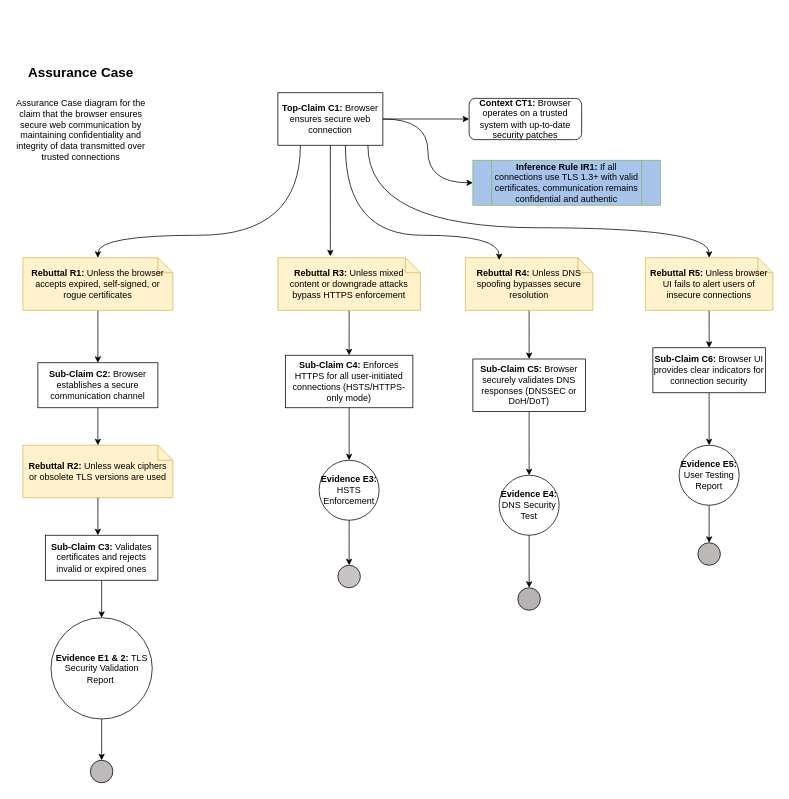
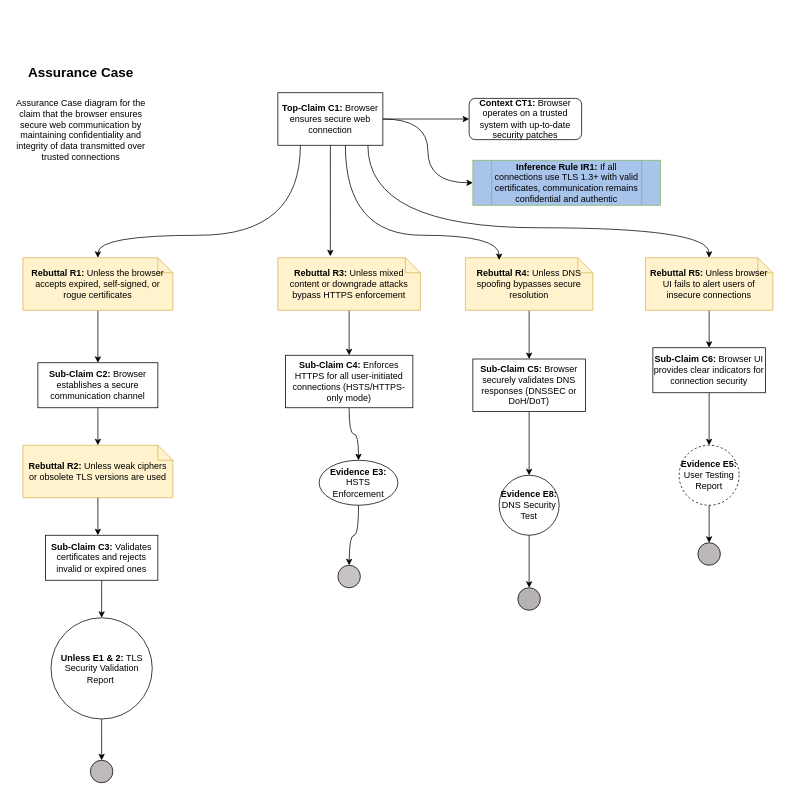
  <mxCell id="0" />
  <mxCell id="1" parent="0" />
  <mxCell id="2" style="edgeStyle=orthogonalEdgeStyle;rounded=0;orthogonalLoop=1;jettySize=auto;html=1;" parent="1" source="5" target="6" edge="1"><mxGeometry relative="1" as="geometry" /></mxCell>
  <mxCell id="3" style="edgeStyle=orthogonalEdgeStyle;rounded=0;orthogonalLoop=1;jettySize=auto;html=1;curved=1;" parent="1" source="5" target="8" edge="1"><mxGeometry relative="1" as="geometry"><Array as="points"><mxPoint x="400" y="230" /><mxPoint x="130" y="230" /></Array></mxGeometry></mxCell>
  <mxCell id="4" style="edgeStyle=orthogonalEdgeStyle;curved=1;rounded=0;orthogonalLoop=1;jettySize=auto;html=1;entryX=0;entryY=0.5;entryDx=0;entryDy=0;" parent="1" source="5" target="38" edge="1"><mxGeometry relative="1" as="geometry" /></mxCell>
  <mxCell id="5" value="&lt;div&gt;&lt;span&gt;&lt;/span&gt;&lt;span&gt;&lt;/span&gt;&lt;/div&gt;&lt;span style=&quot;white-space-collapse: preserve;&quot;&gt;&lt;b&gt;Top-Claim C1: &lt;/b&gt;Browser ensures secure web connection&lt;/span&gt;" style="rounded=0;whiteSpace=wrap;html=1;fillColor=none;" parent="1" vertex="1"><mxGeometry x="370" y="40" width="140" height="70" as="geometry" /></mxCell>
  <mxCell id="6" value="&lt;span&gt;&lt;/span&gt;&lt;span&gt;&lt;/span&gt;&lt;span style=&quot;white-space-collapse: preserve;&quot;&gt;&lt;b&gt;Context CT1: &lt;/b&gt;Browser operates on a trusted system with up-to-date security patches&lt;/span&gt;" style="rounded=1;whiteSpace=wrap;html=1;fillColor=none;" parent="1" vertex="1"><mxGeometry x="625" y="47.5" width="150" height="55" as="geometry" /></mxCell>
  <mxCell id="7" style="edgeStyle=orthogonalEdgeStyle;curved=1;rounded=0;orthogonalLoop=1;jettySize=auto;html=1;entryX=0.5;entryY=0;entryDx=0;entryDy=0;" parent="1" source="8" target="9" edge="1"><mxGeometry relative="1" as="geometry" /></mxCell>
  <mxCell id="8" value="&lt;div&gt;&lt;span&gt;&lt;/span&gt;&lt;span&gt;&lt;/span&gt;&lt;/div&gt;&lt;span style=&quot;white-space-collapse: preserve;&quot;&gt;&lt;b&gt;Rebuttal R1: &lt;/b&gt;Unless the browser accepts expired, self-signed, or rogue certificates&lt;/span&gt;" style="shape=note;size=20;whiteSpace=wrap;html=1;fillColor=#fff2cc;strokeColor=#d6b656;" parent="1" vertex="1"><mxGeometry x="30" y="260" width="200" height="70" as="geometry" /></mxCell>
  <mxCell id="9" value="&lt;span&gt;&lt;/span&gt;&lt;span&gt;&lt;/span&gt;&lt;span style=&quot;white-space-collapse: preserve;&quot;&gt;&lt;b&gt;Sub-Claim C2:&lt;/b&gt; Browser establishes a secure communication channel&lt;/span&gt;" style="rounded=0;whiteSpace=wrap;html=1;fillColor=none;" parent="1" vertex="1"><mxGeometry x="50" y="400" width="160" height="60" as="geometry" /></mxCell>
  <mxCell id="10" value="&lt;b&gt;R&lt;span&gt;&lt;/span&gt;&lt;span&gt;&lt;/span&gt;&lt;/b&gt;&lt;span style=&quot;white-space-collapse: preserve;&quot;&gt;&lt;b&gt;ebuttal R2: &lt;/b&gt;Unless weak ciphers or obsolete TLS versions are used&lt;/span&gt;" style="shape=note;size=20;whiteSpace=wrap;html=1;fillColor=#fff2cc;strokeColor=#d6b656;" parent="1" vertex="1"><mxGeometry x="30" y="510" width="200" height="70" as="geometry" /></mxCell>
  <mxCell id="11" style="edgeStyle=orthogonalEdgeStyle;curved=1;rounded=0;orthogonalLoop=1;jettySize=auto;html=1;entryX=0.5;entryY=0;entryDx=0;entryDy=0;" parent="1" source="12" target="31" edge="1"><mxGeometry relative="1" as="geometry" /></mxCell>
  <mxCell id="12" value="&lt;span&gt;&lt;/span&gt;&lt;span&gt;&lt;/span&gt;&lt;span style=&quot;white-space-collapse: preserve;&quot;&gt;&lt;b&gt;Sub-Claim C3: &lt;/b&gt;Validates certificates and rejects invalid or expired ones&lt;/span&gt;" style="rounded=0;whiteSpace=wrap;html=1;fillColor=none;" parent="1" vertex="1"><mxGeometry x="60" y="630" width="150" height="60" as="geometry" /></mxCell>
  <mxCell id="13" style="edgeStyle=orthogonalEdgeStyle;curved=1;rounded=0;orthogonalLoop=1;jettySize=auto;html=1;entryX=0.5;entryY=0;entryDx=0;entryDy=0;entryPerimeter=0;" parent="1" source="9" target="10" edge="1"><mxGeometry relative="1" as="geometry" /></mxCell>
  <mxCell id="14" style="edgeStyle=orthogonalEdgeStyle;curved=1;rounded=0;orthogonalLoop=1;jettySize=auto;html=1;" parent="1" source="10" edge="1"><mxGeometry relative="1" as="geometry"><mxPoint x="130" y="630" as="targetPoint" /></mxGeometry></mxCell>
  <mxCell id="15" style="edgeStyle=orthogonalEdgeStyle;curved=1;rounded=0;orthogonalLoop=1;jettySize=auto;html=1;" parent="1" source="16" target="18" edge="1"><mxGeometry relative="1" as="geometry" /></mxCell>
  <mxCell id="16" value="&lt;span&gt;&lt;/span&gt;&lt;span&gt;&lt;/span&gt;&lt;span style=&quot;white-space-collapse: preserve;&quot;&gt;&lt;b&gt;Rebuttal R3: &lt;/b&gt;Unless mixed content or downgrade attacks bypass HTTPS enforcement&lt;/span&gt;" style="shape=note;size=20;whiteSpace=wrap;html=1;fillColor=#fff2cc;strokeColor=#d6b656;" parent="1" vertex="1"><mxGeometry x="370" y="260" width="190" height="70" as="geometry" /></mxCell>
  <mxCell id="17" value="" style="edgeStyle=orthogonalEdgeStyle;curved=1;rounded=0;orthogonalLoop=1;jettySize=auto;html=1;" parent="1" source="18" target="37" edge="1"><mxGeometry relative="1" as="geometry" /></mxCell>
  <mxCell id="18" value="&lt;span&gt;&lt;/span&gt;&lt;span&gt;&lt;/span&gt;&lt;span style=&quot;white-space-collapse: preserve;&quot;&gt;&lt;b&gt;Sub-Claim C4: &lt;/b&gt;Enforces HTTPS for all user-initiated connections (HSTS/HTTPS-only mode)&lt;/span&gt;" style="rounded=0;whiteSpace=wrap;html=1;fillColor=none;" parent="1" vertex="1"><mxGeometry x="380" y="390" width="170" height="70" as="geometry" /></mxCell>
  <mxCell id="19" style="edgeStyle=orthogonalEdgeStyle;curved=1;rounded=0;orthogonalLoop=1;jettySize=auto;html=1;entryX=0.368;entryY=-0.029;entryDx=0;entryDy=0;entryPerimeter=0;" parent="1" source="5" target="16" edge="1"><mxGeometry relative="1" as="geometry" /></mxCell>
  <mxCell id="20" value="" style="edgeStyle=orthogonalEdgeStyle;curved=1;rounded=0;orthogonalLoop=1;jettySize=auto;html=1;" parent="1" source="21" target="24" edge="1"><mxGeometry relative="1" as="geometry" /></mxCell>
  <mxCell id="21" value="&lt;span&gt;&lt;/span&gt;&lt;span&gt;&lt;/span&gt;&lt;span style=&quot;white-space-collapse: preserve;&quot;&gt;&lt;b&gt;Rebuttal R4:&lt;/b&gt; Unless DNS spoofing bypasses secure resolution&lt;/span&gt;" style="shape=note;size=20;whiteSpace=wrap;html=1;fillColor=#fff2cc;strokeColor=#d6b656;" parent="1" vertex="1"><mxGeometry x="620" y="260" width="170" height="70" as="geometry" /></mxCell>
  <mxCell id="22" style="edgeStyle=orthogonalEdgeStyle;rounded=0;orthogonalLoop=1;jettySize=auto;html=1;entryX=0.265;entryY=0.043;entryDx=0;entryDy=0;entryPerimeter=0;curved=1;" parent="1" source="5" target="21" edge="1"><mxGeometry relative="1" as="geometry"><Array as="points"><mxPoint x="460" y="230" /><mxPoint x="665" y="230" /></Array></mxGeometry></mxCell>
  <mxCell id="23" value="" style="edgeStyle=orthogonalEdgeStyle;curved=1;rounded=0;orthogonalLoop=1;jettySize=auto;html=1;" parent="1" source="24" target="33" edge="1"><mxGeometry relative="1" as="geometry" /></mxCell>
  <mxCell id="24" value="&lt;span&gt;&lt;/span&gt;&lt;span&gt;&lt;/span&gt;&lt;span style=&quot;white-space-collapse: preserve;&quot;&gt;&lt;b&gt;Sub-Claim C5:&lt;/b&gt; Browser securely validates DNS responses (DNSSEC or DoH/DoT)&lt;/span&gt;" style="rounded=0;whiteSpace=wrap;html=1;fillColor=none;" parent="1" vertex="1"><mxGeometry x="630" y="395" width="150" height="70" as="geometry" /></mxCell>
  <mxCell id="25" value="" style="edgeStyle=orthogonalEdgeStyle;curved=1;rounded=0;orthogonalLoop=1;jettySize=auto;html=1;" parent="1" source="26" target="28" edge="1"><mxGeometry relative="1" as="geometry" /></mxCell>
  <mxCell id="26" value="&lt;span&gt;&lt;/span&gt;&lt;span&gt;&lt;/span&gt;&lt;span style=&quot;white-space-collapse: preserve;&quot;&gt;&lt;b&gt;Rebuttal R5: &lt;/b&gt;Unless browser UI fails to alert users of insecure connections&lt;/span&gt;" style="shape=note;size=20;whiteSpace=wrap;html=1;fillColor=#fff2cc;strokeColor=#d6b656;" parent="1" vertex="1"><mxGeometry x="860" y="260" width="170" height="70" as="geometry" /></mxCell>
  <mxCell id="27" value="" style="edgeStyle=orthogonalEdgeStyle;curved=1;rounded=0;orthogonalLoop=1;jettySize=auto;html=1;" parent="1" source="28" target="35" edge="1"><mxGeometry relative="1" as="geometry" /></mxCell>
  <mxCell id="28" value="&lt;span&gt;&lt;/span&gt;&lt;span&gt;&lt;/span&gt;&lt;span style=&quot;white-space-collapse: preserve;&quot;&gt;&lt;b&gt;Sub-Claim C6:&lt;/b&gt; Browser UI provides clear indicators for connection security&lt;/span&gt;" style="rounded=0;whiteSpace=wrap;html=1;" parent="1" vertex="1"><mxGeometry x="870" y="380" width="150" height="60" as="geometry" /></mxCell>
  <mxCell id="29" style="edgeStyle=orthogonalEdgeStyle;rounded=0;orthogonalLoop=1;jettySize=auto;html=1;entryX=0.5;entryY=0;entryDx=0;entryDy=0;entryPerimeter=0;curved=1;" parent="1" source="5" target="26" edge="1"><mxGeometry relative="1" as="geometry"><Array as="points"><mxPoint x="490" y="220" /><mxPoint x="945" y="220" /></Array></mxGeometry></mxCell>
  <mxCell id="30" value="" style="edgeStyle=orthogonalEdgeStyle;curved=1;rounded=0;orthogonalLoop=1;jettySize=auto;html=1;" parent="1" source="31" target="39" edge="1"><mxGeometry relative="1" as="geometry" /></mxCell>
- <mxCell id="31" value="&lt;div&gt;&lt;span&gt;&lt;/span&gt;&lt;span&gt;&lt;/span&gt;&lt;/div&gt;&lt;span style=&quot;white-space-collapse: preserve;&quot;&gt;&lt;b&gt;Evidence E1 &amp;amp; 2: &lt;/b&gt;TLS Security Validation Report &lt;/span&gt;" style="ellipse;whiteSpace=wrap;html=1;aspect=fixed;fillColor=none;" parent="1" vertex="1"><mxGeometry x="67.5" y="740" width="135" height="135" as="geometry" /></mxCell>
+ <mxCell id="31" value="&lt;div&gt;&lt;span&gt;&lt;/span&gt;&lt;span&gt;&lt;/span&gt;&lt;/div&gt;&lt;span style=&quot;white-space-collapse: preserve;&quot;&gt;&lt;b&gt;Unless E1 &amp;amp; 2: &lt;/b&gt;TLS Security Validation Report &lt;/span&gt;" style="ellipse;whiteSpace=wrap;html=1;aspect=fixed;fillColor=none;" parent="1" vertex="1"><mxGeometry x="67.5" y="740" width="135" height="135" as="geometry" /></mxCell>
  <mxCell id="32" value="" style="edgeStyle=orthogonalEdgeStyle;curved=1;rounded=0;orthogonalLoop=1;jettySize=auto;html=1;" parent="1" source="33" edge="1"><mxGeometry relative="1" as="geometry"><mxPoint x="705" y="700" as="targetPoint" /></mxGeometry></mxCell>
- <mxCell id="33" value="&lt;span&gt;&lt;/span&gt;&lt;div&gt;&lt;span&gt;&lt;/span&gt;&lt;span&gt;&lt;/span&gt;&lt;/div&gt;&lt;span style=&quot;white-space-collapse: preserve;&quot;&gt;&lt;b&gt;Evidence E4: &lt;/b&gt;DNS Security Test&lt;/span&gt;" style="ellipse;whiteSpace=wrap;html=1;aspect=fixed;fillColor=none;" parent="1" vertex="1"><mxGeometry x="665" y="550" width="80" height="80" as="geometry" /></mxCell>
+ <mxCell id="33" value="&lt;span&gt;&lt;/span&gt;&lt;div&gt;&lt;span&gt;&lt;/span&gt;&lt;span&gt;&lt;/span&gt;&lt;/div&gt;&lt;span style=&quot;white-space-collapse: preserve;&quot;&gt;&lt;b&gt;Evidence E8: &lt;/b&gt;DNS Security Test&lt;/span&gt;" style="ellipse;whiteSpace=wrap;html=1;aspect=fixed;fillColor=none;" parent="1" vertex="1"><mxGeometry x="665" y="550" width="80" height="80" as="geometry" /></mxCell>
  <mxCell id="34" value="" style="edgeStyle=orthogonalEdgeStyle;curved=1;rounded=0;orthogonalLoop=1;jettySize=auto;html=1;" parent="1" source="35" edge="1"><mxGeometry relative="1" as="geometry"><mxPoint x="945" y="640" as="targetPoint" /></mxGeometry></mxCell>
- <mxCell id="35" value="&lt;span&gt;&lt;/span&gt;&lt;span&gt;&lt;/span&gt;&lt;span style=&quot;white-space-collapse: preserve;&quot;&gt;&lt;b&gt;Evidence E5:&lt;/b&gt; User Testing Report&lt;/span&gt;" style="ellipse;whiteSpace=wrap;html=1;aspect=fixed;fillColor=none;" parent="1" vertex="1"><mxGeometry x="905" y="510" width="80" height="80" as="geometry" /></mxCell>
+ <mxCell id="35" value="&lt;span&gt;&lt;/span&gt;&lt;span&gt;&lt;/span&gt;&lt;span style=&quot;white-space-collapse: preserve;&quot;&gt;&lt;b&gt;Evidence E5:&lt;/b&gt; User Testing Report&lt;/span&gt;" style="ellipse;whiteSpace=wrap;html=1;aspect=fixed;fillColor=none;dashed=1;" parent="1" vertex="1"><mxGeometry x="905" y="510" width="80" height="80" as="geometry" /></mxCell>
  <mxCell id="36" value="" style="edgeStyle=orthogonalEdgeStyle;curved=1;rounded=0;orthogonalLoop=1;jettySize=auto;html=1;" parent="1" source="37" edge="1"><mxGeometry relative="1" as="geometry"><mxPoint x="465" y="670" as="targetPoint" /></mxGeometry></mxCell>
- <mxCell id="37" value="&lt;div&gt;&lt;span&gt;&lt;/span&gt;&lt;span&gt;&lt;/span&gt;&lt;/div&gt;&lt;span style=&quot;white-space-collapse: preserve;&quot;&gt;&lt;b&gt;Evidence E3:&lt;/b&gt; HSTS Enforcement&lt;/span&gt;" style="ellipse;whiteSpace=wrap;html=1;aspect=fixed;fillColor=none;" parent="1" vertex="1"><mxGeometry x="425" y="530" width="80" height="80" as="geometry" /></mxCell>
+ <mxCell id="37" value="&lt;div&gt;&lt;span&gt;&lt;/span&gt;&lt;span&gt;&lt;/span&gt;&lt;/div&gt;&lt;span style=&quot;white-space-collapse: preserve;&quot;&gt;&lt;b&gt;Evidence E3:&lt;/b&gt; HSTS Enforcement&lt;/span&gt;" style="ellipse;whiteSpace=wrap;html=1;aspect=fixed;fillColor=none;" parent="1" vertex="1"><mxGeometry x="425" y="530" width="105" height="60" as="geometry" /></mxCell>
  <mxCell id="38" value="&lt;div&gt;&lt;span&gt;&lt;/span&gt;&lt;span&gt;&lt;/span&gt;&lt;/div&gt;&lt;span style=&quot;white-space-collapse: preserve;&quot;&gt;&lt;b&gt;Inference Rule IR1: &lt;/b&gt;If all connections use TLS 1.3+ with valid certificates, communication remains confidential and authentic&lt;/span&gt;" style="shape=process;whiteSpace=wrap;html=1;backgroundOutline=1;fillColor=#A9C4EB;strokeColor=#82b366;" parent="1" vertex="1"><mxGeometry x="630" y="130" width="250" height="60" as="geometry" /></mxCell>
  <mxCell id="39" value="" style="ellipse;whiteSpace=wrap;html=1;aspect=fixed;fillColor=light-dark(#BFBABA,#EDEDED);" parent="1" vertex="1"><mxGeometry x="120" y="930" width="30" height="30" as="geometry" /></mxCell>
  <mxCell id="40" value="" style="ellipse;whiteSpace=wrap;html=1;aspect=fixed;fillColor=light-dark(#C9C4C4,#EDEDED);" parent="1" vertex="1"><mxGeometry x="450" y="670" width="30" height="30" as="geometry" /></mxCell>
  <mxCell id="41" value="" style="ellipse;whiteSpace=wrap;html=1;aspect=fixed;fillColor=light-dark(#B8B3B3,#EDEDED);" parent="1" vertex="1"><mxGeometry x="690" y="700" width="30" height="30" as="geometry" /></mxCell>
  <mxCell id="42" value="" style="ellipse;whiteSpace=wrap;html=1;aspect=fixed;fillColor=light-dark(#BDB8B8,#EDEDED);" parent="1" vertex="1"><mxGeometry x="930" y="640" width="30" height="30" as="geometry" /></mxCell>
  <mxCell id="43" value="&lt;font style=&quot;&quot;&gt;&lt;b style=&quot;font-size: 18px;&quot;&gt;&lt;br&gt;&lt;br&gt;&lt;br&gt;&lt;br&gt;Assurance Case&lt;br&gt;&lt;br&gt;&lt;/b&gt;&lt;/font&gt;&lt;div style=&quot;&quot;&gt;&lt;span style=&quot;background-color: transparent; color: light-dark(rgb(0, 0, 0), rgb(255, 255, 255));&quot;&gt;Assurance Case diagram for the claim that the browser ensures secure web communication by maintaining confidentiality and integrity of data transmitted over trusted connections&lt;/span&gt;&lt;/div&gt;" style="text;html=1;align=center;verticalAlign=middle;whiteSpace=wrap;rounded=0;" parent="1" vertex="1"><mxGeometry x="20" y="20" width="175" height="10" as="geometry" /></mxCell>
